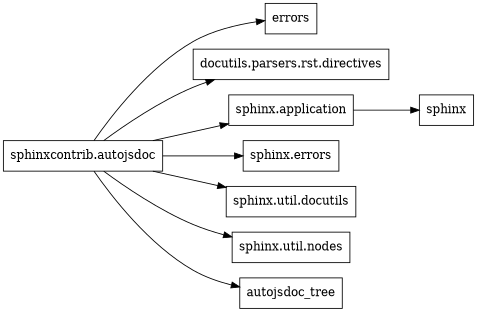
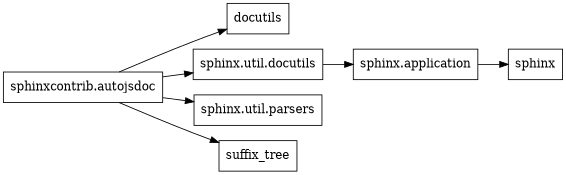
  digraph {
    rankdir=LR
    node [shape=box]
    "sphinxcontrib.autojsdoc"
-   docutils [label=errors]
-   "docutils.parsers.rst.directives"
+   docutils
    "sphinx.application"
-   "sphinx.errors"
    "sphinx.util.docutils"
-   "sphinx.util.nodes"
-   suffix_tree [label=autojsdoc_tree]
+   "sphinx.util.nodes" [label="sphinx.util.parsers"]
+   suffix_tree
    sphinx
    "sphinxcontrib.autojsdoc" -> docutils
-   "sphinxcontrib.autojsdoc" -> "docutils.parsers.rst.directives"
-   "sphinxcontrib.autojsdoc" -> "sphinx.application"
-   "sphinxcontrib.autojsdoc" -> "sphinx.errors"
+   "sphinx.util.docutils" -> "sphinx.application"
    "sphinxcontrib.autojsdoc" -> "sphinx.util.docutils"
    "sphinxcontrib.autojsdoc" -> "sphinx.util.nodes"
    "sphinxcontrib.autojsdoc" -> suffix_tree
    "sphinx.application" -> sphinx
  }
